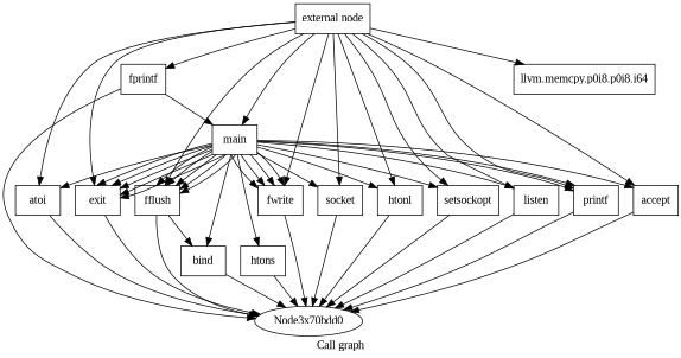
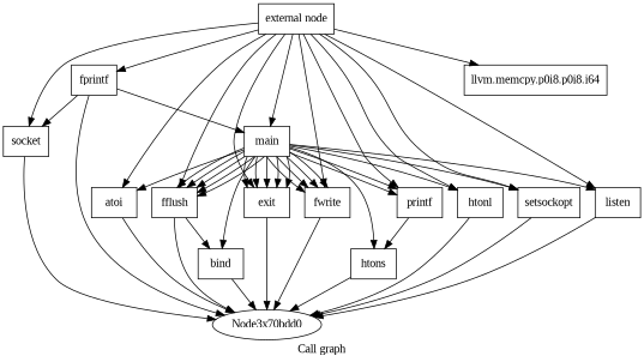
  digraph {
    fontname="Liberation Serif"
    label="Call graph"
    node [fontname="Liberation Serif" shape=record]
    edge [fontname="Liberation Serif"]
    n1 [label="{external node}"]
    n2 [label="{main}"]
    n3 [label="{fprintf}"]
    n4 [label="{fflush}"]
    n5 [label="{exit}"]
    n6 [label="{atoi}"]
    n7 [label="{llvm.memcpy.p0i8.p0i8.i64}"]
    n8 [label="{socket}"]
    n9 [label="{htonl}"]
    n10 [label="{setsockopt}"]
    n11 [label="{listen}"]
    n12 [label="{printf}"]
-   n13 [label="{accept}"]
    n14 [label="{fwrite}"]
    n15 [label="{htons}"]
    n16 [label="{bind}"]
    n17 [label=Node3x70bdd0 shape=""]
    n1 -> n2
    n1 -> n3
    n1 -> n4
    n1 -> n5
    n1 -> n6
    n1 -> n7
    n1 -> n8
    n1 -> n9
    n1 -> n10
    n1 -> n11
    n1 -> n12
-   n1 -> n13
    n1 -> n14
    n2 -> n4
    n2 -> n4
    n2 -> n4
    n2 -> n4
    n2 -> n4
    n2 -> n5
    n2 -> n5
    n2 -> n5
    n2 -> n5
    n2 -> n5
    n2 -> n6
-   n2 -> n8
+   n3 -> n8
    n2 -> n9
    n2 -> n10
    n2 -> n11
    n2 -> n12
    n2 -> n12
-   n2 -> n13
    n2 -> n14
    n2 -> n14
    n2 -> n14
    n2 -> n14
    n2 -> n15
    n2 -> n16
    n3 -> n2
    n3 -> n17
    n4 -> n16
    n4 -> n17
    n5 -> n17
    n6 -> n17
    n8 -> n17
    n9 -> n17
    n10 -> n17
    n11 -> n17
-   n12 -> n17
-   n13 -> n17
+   n12 -> n15
    n14 -> n17
    n15 -> n17
    n16 -> n17
  }
